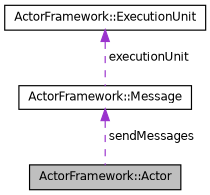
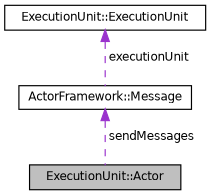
  digraph {
    node [color=black fillcolor=white fontname=Helvetica fontsize=10 shape=record style=filled]
    edge [color=darkorchid3 dir=back fontname=Helvetica fontsize=10 labelfontname=Helvetica labelfontsize=10 style=dashed]
-   n1 [fillcolor=grey75 fontcolor=black height=0.2 label="ActorFramework::Actor" width=0.4]
-   n2 [height=0.2 label="ActorFramework::ExecutionUnit" width=0.4]
+   n1 [fillcolor=grey75 fontcolor=black height=0.2 label="ExecutionUnit::Actor" width=0.4]
+   n2 [height=0.2 label="ExecutionUnit::ExecutionUnit" width=0.4]
    n3 [height=0.2 label="ActorFramework::Message" width=0.4]
    n2 -> n3 [label=" executionUnit"]
    n3 -> n1 [label=" sendMessages"]
  }
